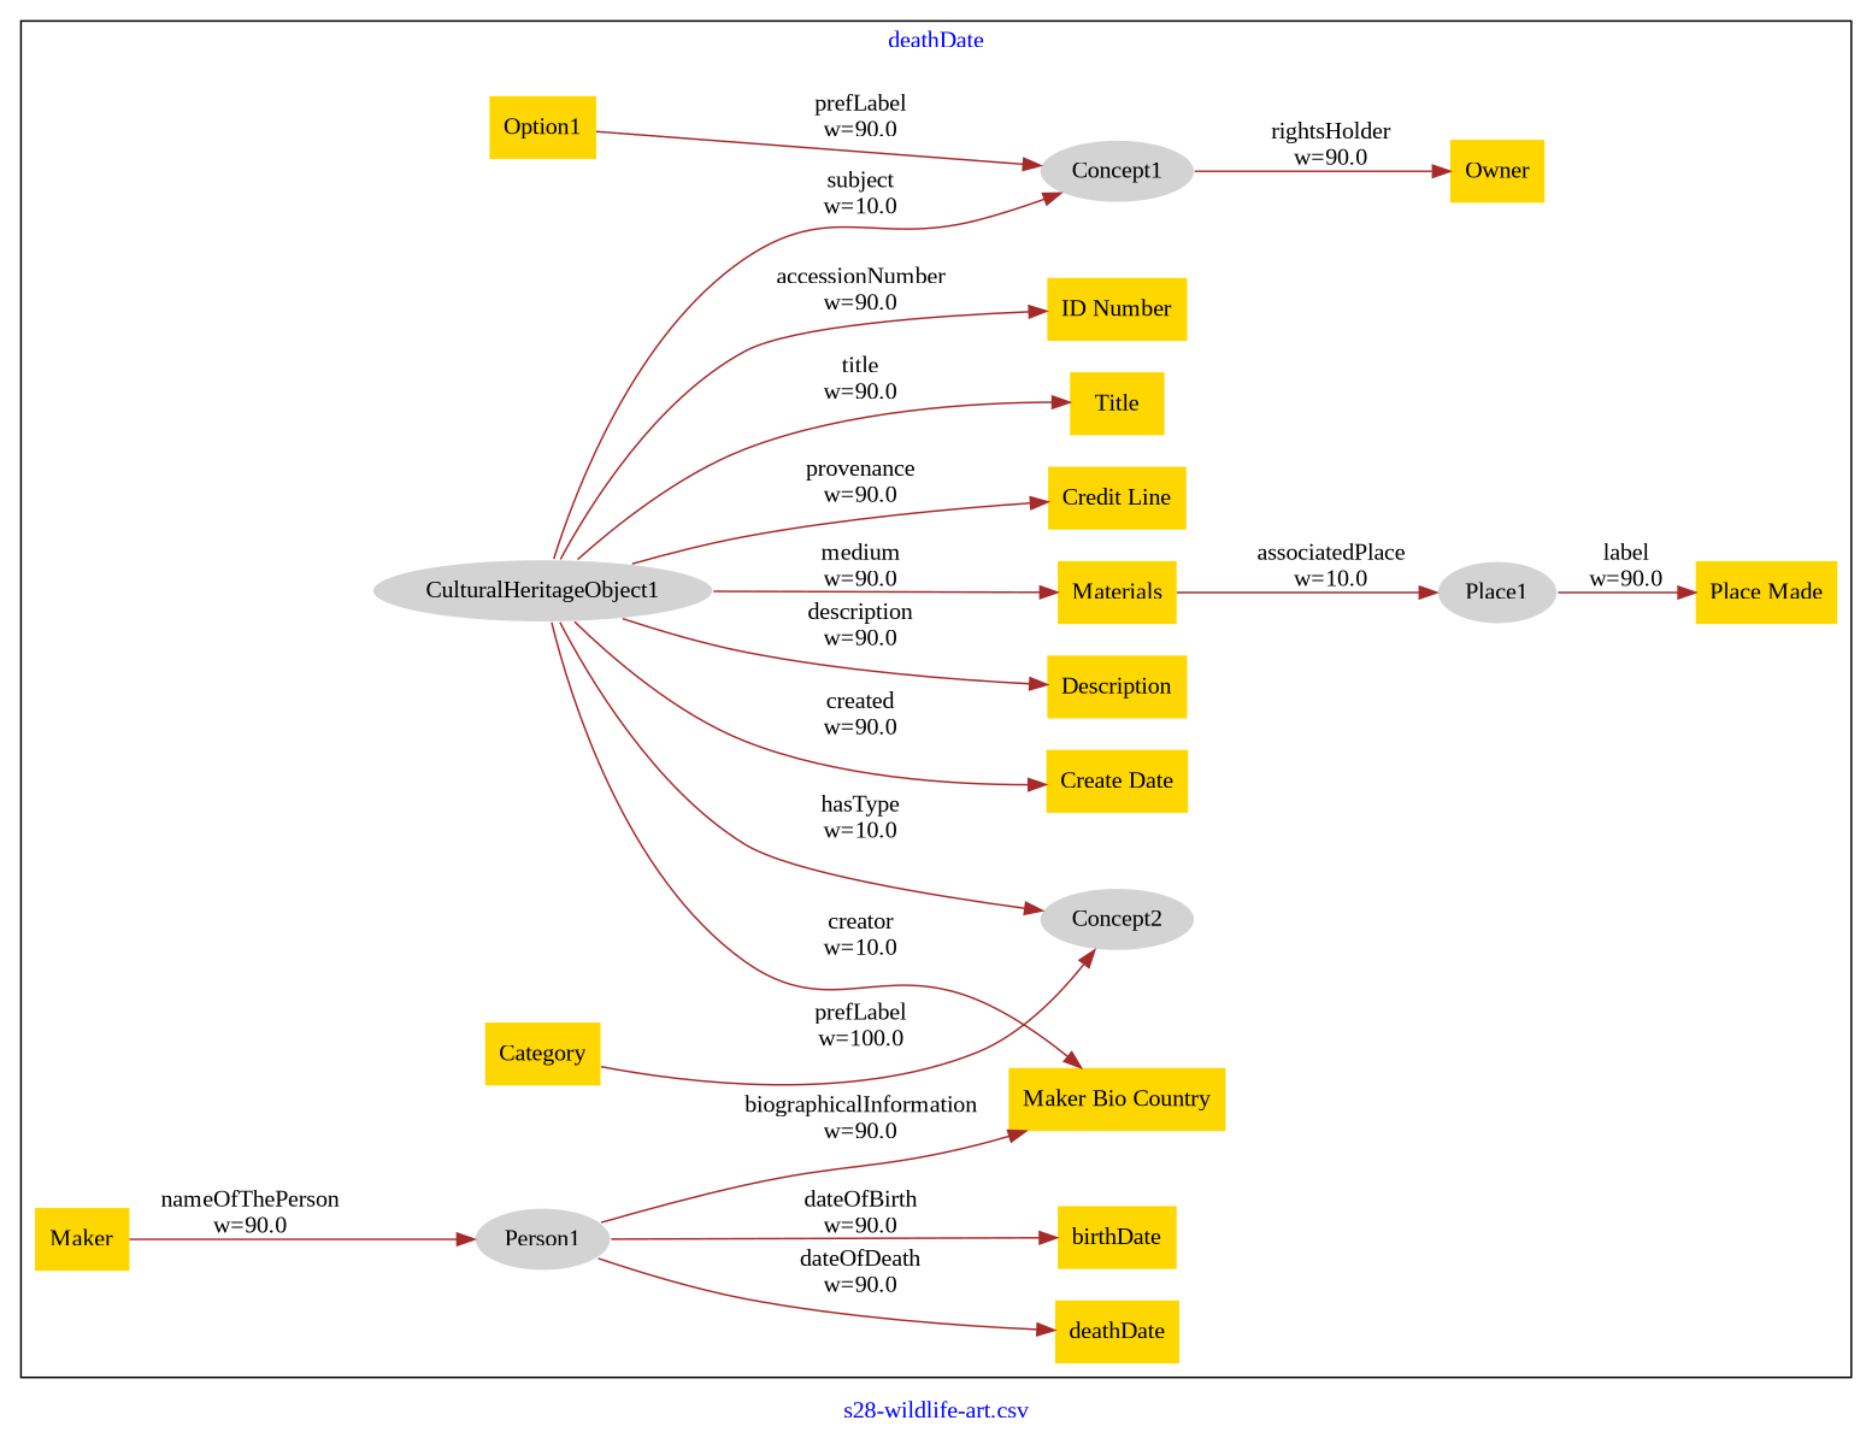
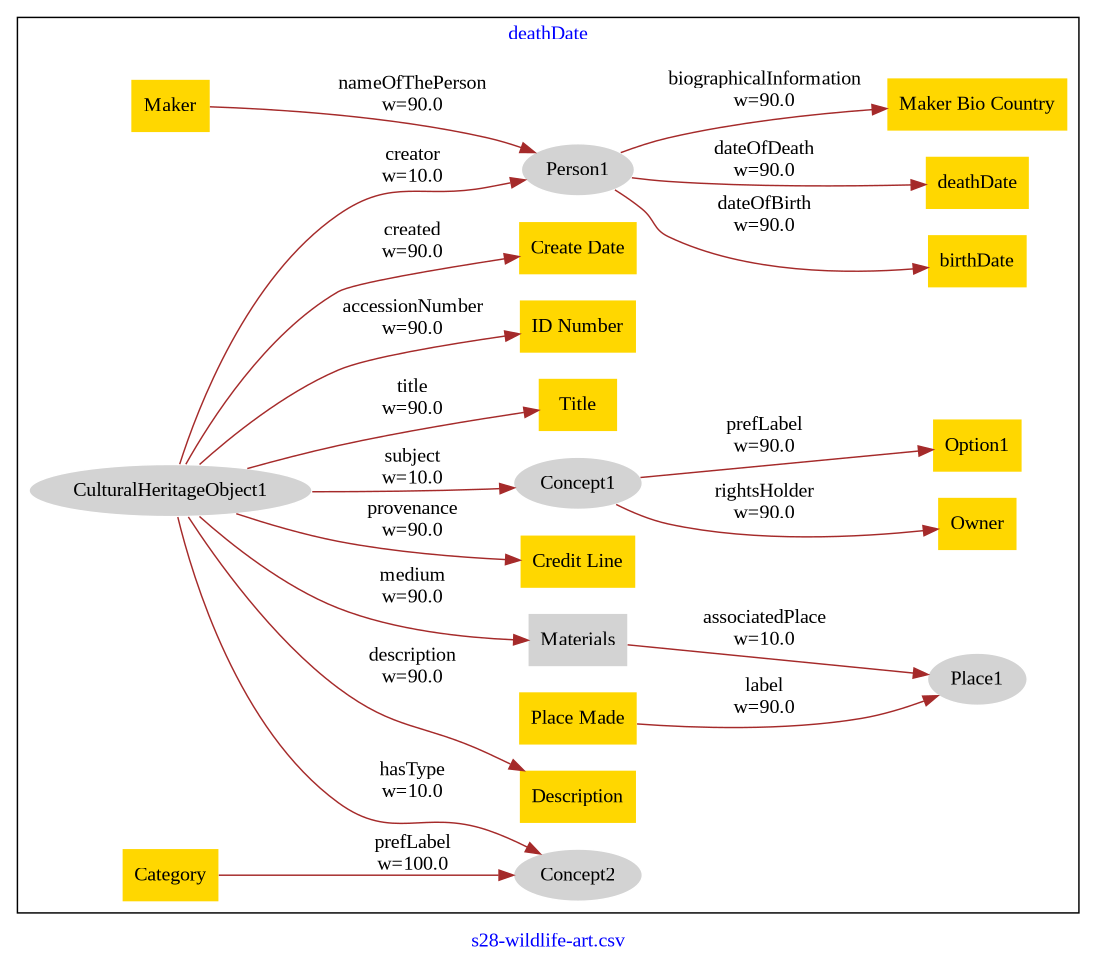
  digraph {
    fontcolor=blue
    fontname="Liberation Serif"
    label="s28-wildlife-art.csv"
    rankdir=LR
    remincross=true
    node [fillcolor=gold fontname="Liberation Serif" style=filled shape=plaintext]
    edge [color=brown fontcolor=black fontname="Liberation Serif"]
    n1 [color=white fillcolor=lightgray label="CulturalHeritageObject1\n" shape=""]
    n2 [label="Create Date\n"]
    n3 [color=white fillcolor=lightgray label="Person1\n" shape=""]
    n4 [label="Description\n"]
-   n5 [label="Materials\n"]
+   n5 [fillcolor=lightgray label="Materials\n"]
    n6 [label="Credit Line\n"]
    n7 [label="Owner\n"]
    n8 [color=white fillcolor=lightgray label="Concept1\n" shape=""]
    n9 [label="Title\n"]
    n10 [label="ID Number\n"]
    n11 [color=white fillcolor=lightgray label="Place1\n" shape=""]
    n12 [color=white fillcolor=lightgray label="Concept2\n" shape=""]
    n13 [label="Maker Bio Country\n"]
    n14 [label="birthDate\n"]
    n15 [label="deathDate\n"]
    n16 [label="Maker\n"]
    n17 [label="Place Made\n"]
    n18 [label="Option1\n"]
    n19 [label="Category\n"]
    subgraph cluster_1 {
      label=deathDate
      n1
      n2
      n3
      n4
      n5
      n6
      n7
      n8
      n9
      n10
      n11
      n12
      n13
      n14
      n15
      n16
      n17
      n18
      n19
    }
    n1 -> n2 [label="created\nw=90.0"]
-   n1 -> n13 [label="creator\nw=10.0"]
+   n1 -> n3 [label="creator\nw=10.0"]
    n1 -> n4 [label="description\nw=90.0"]
    n1 -> n5 [label="medium\nw=90.0"]
    n1 -> n6 [label="provenance\nw=90.0"]
    n1 -> n8 [label="subject\nw=10.0"]
    n1 -> n9 [label="title\nw=90.0"]
    n1 -> n10 [label="accessionNumber\nw=90.0"]
    n1 -> n12 [label="hasType\nw=10.0"]
    n3 -> n13 [label="biographicalInformation\nw=90.0"]
    n3 -> n14 [label="dateOfBirth\nw=90.0"]
    n3 -> n15 [label="dateOfDeath\nw=90.0"]
    n5 -> n11 [label="associatedPlace\nw=10.0"]
    n8 -> n7 [label="rightsHolder\nw=90.0"]
-   n18 -> n8 [label="prefLabel\nw=90.0"]
-   n11 -> n17 [label="label\nw=90.0"]
+   n8 -> n18 [label="prefLabel\nw=90.0"]
+   n17 -> n11 [label="label\nw=90.0"]
    n16 -> n3 [label="nameOfThePerson\nw=90.0"]
    n19 -> n12 [label="prefLabel\nw=100.0"]
  }
